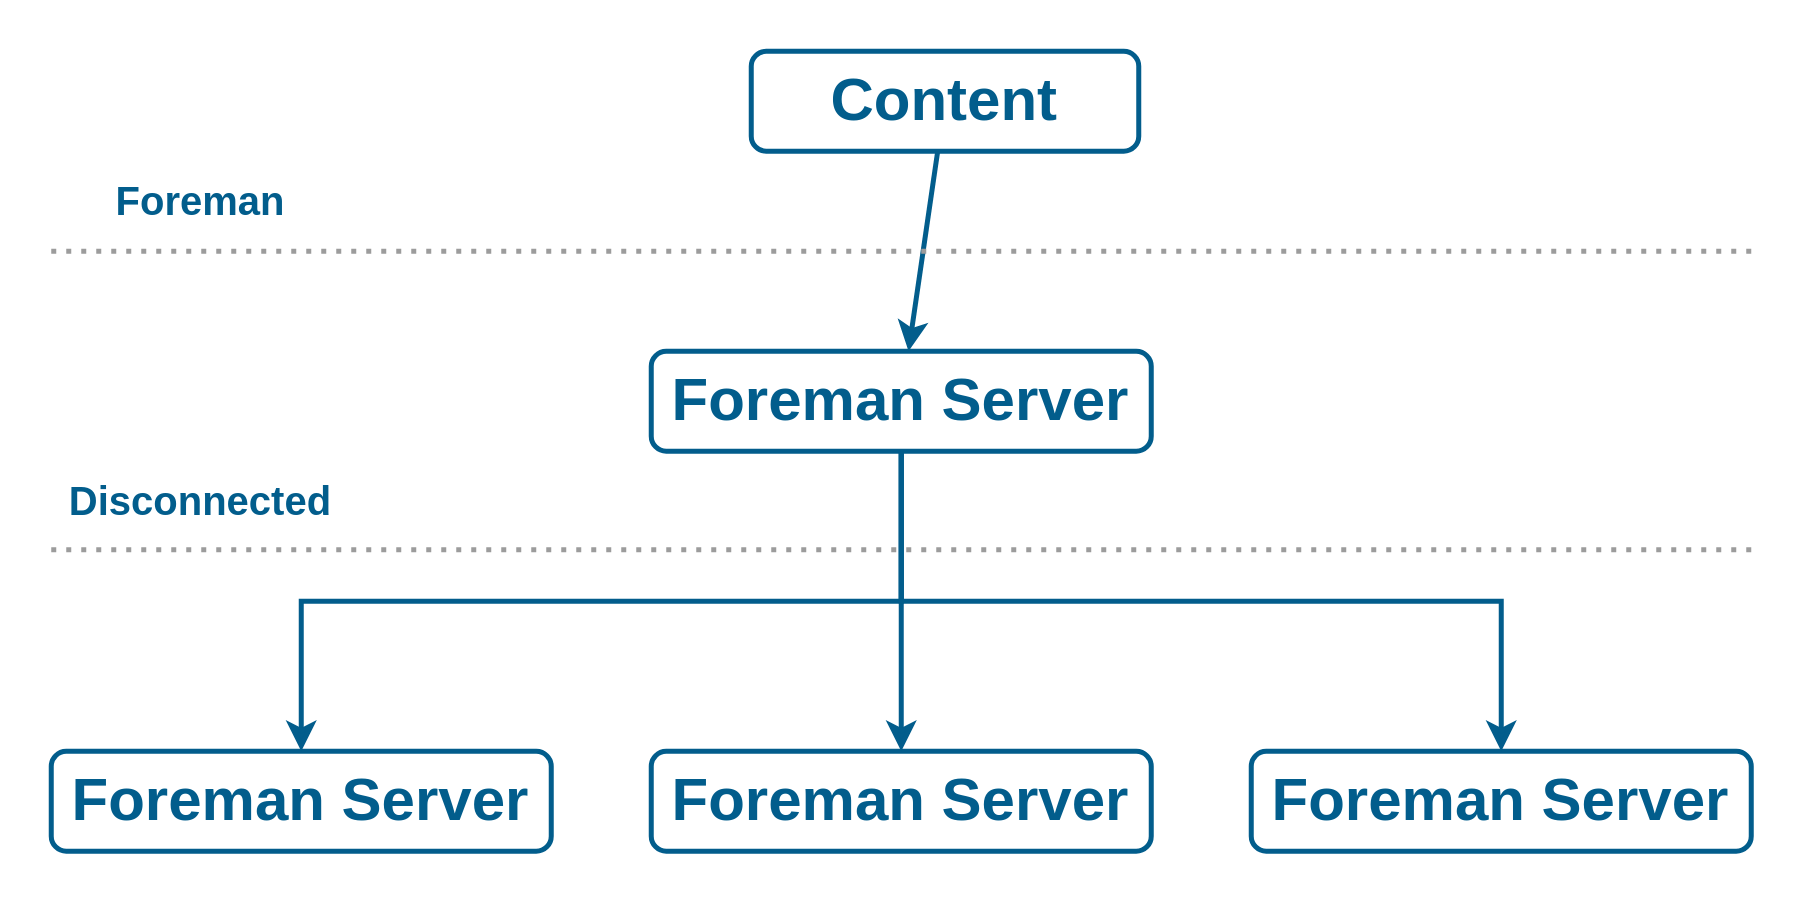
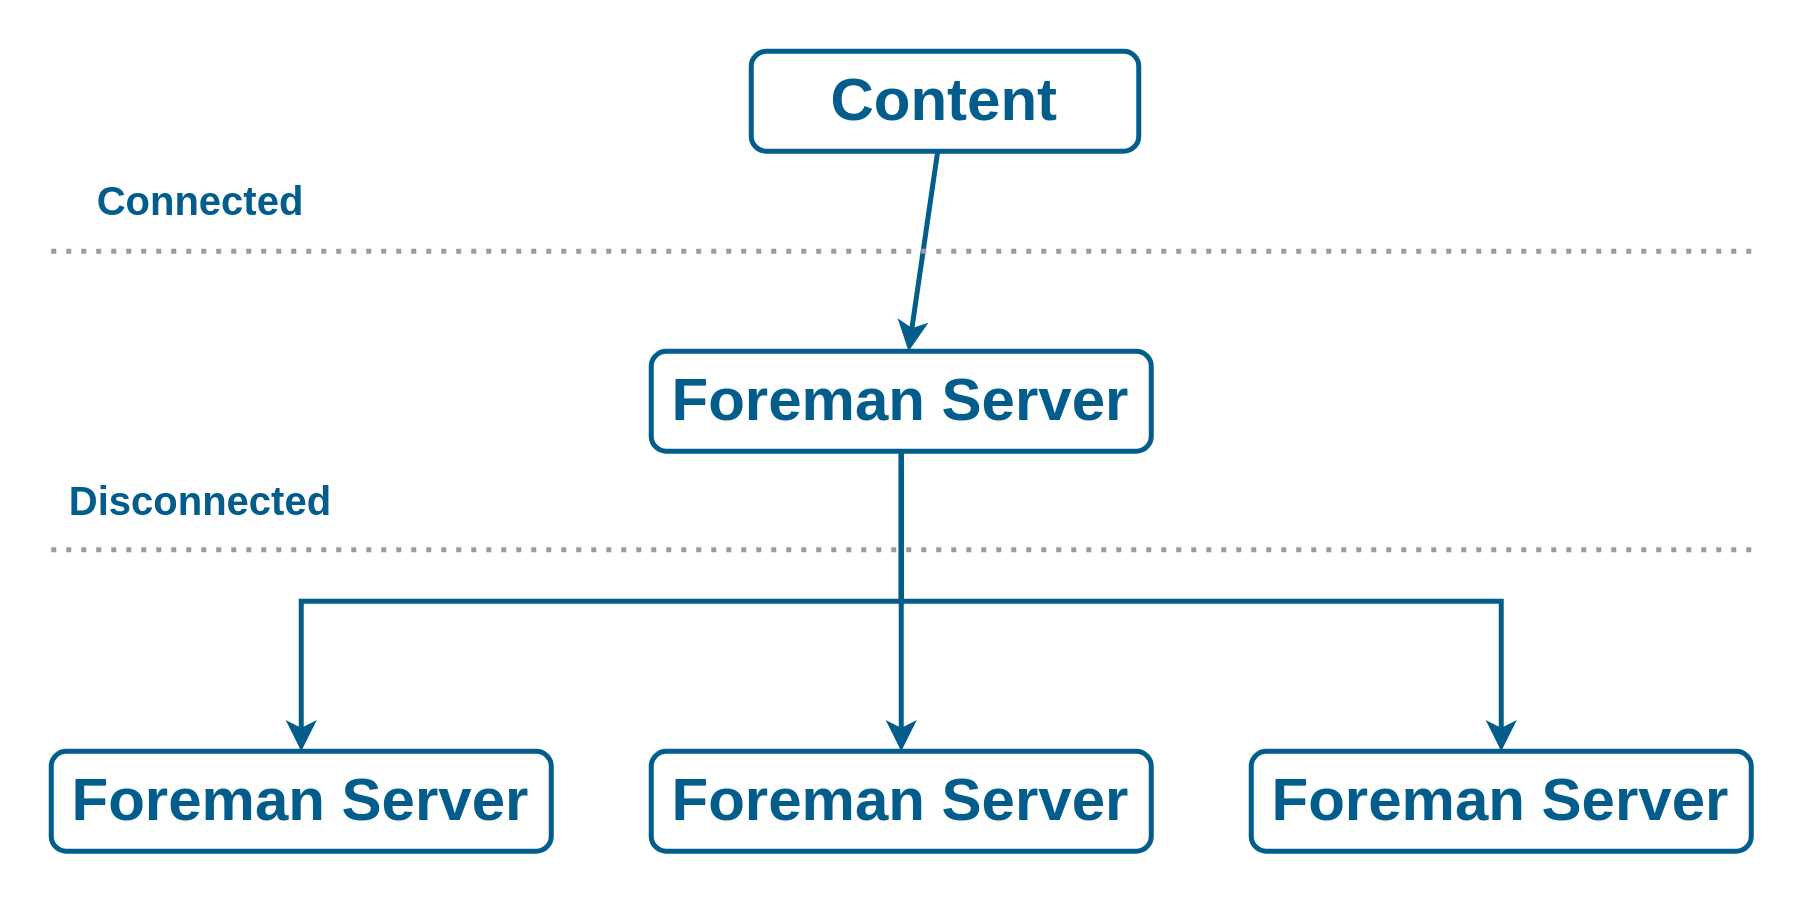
  <mxCell id="0" />
  <mxCell id="1" parent="0" />
  <mxCell id="2" value="Content" style="rounded=1;whiteSpace=wrap;html=1;fontSize=24;fontStyle=1;fontColor=#025D8C;fillColor=none;strokeColor=#025D8C;strokeWidth=2;" parent="1" vertex="1"><mxGeometry x="300" y="20" width="155" height="40" as="geometry" /></mxCell>
  <mxCell id="3" value="Foreman Server" style="rounded=1;whiteSpace=wrap;html=1;fontSize=24;fontStyle=1;fontColor=#025D8C;fillColor=none;strokeColor=#025D8C;strokeWidth=2;" parent="1" vertex="1"><mxGeometry x="260" y="140" width="200" height="40" as="geometry" /></mxCell>
  <mxCell id="4" value="" style="endArrow=classic;html=1;fontSize=14;fontColor=#025D8C;strokeColor=#025D8C;strokeWidth=2;" parent="1" source="2" target="3" edge="1"><mxGeometry width="50" height="50" relative="1" as="geometry"><mxPoint x="320" y="320" as="sourcePoint" /><mxPoint x="370" y="270" as="targetPoint" /></mxGeometry></mxCell>
  <mxCell id="5" value="" style="endArrow=classic;html=1;fontSize=14;fontColor=#025D8C;strokeColor=#025D8C;strokeWidth=2;" parent="1" source="3" edge="1"><mxGeometry width="50" height="50" relative="1" as="geometry"><mxPoint x="390" y="270" as="sourcePoint" /><mxPoint x="460" y="160" as="targetPoint" /></mxGeometry></mxCell>
  <mxCell id="6" value="Foreman Server" style="rounded=1;whiteSpace=wrap;html=1;fontSize=24;fontStyle=1;fontColor=#025D8C;fillColor=none;strokeColor=#025D8C;strokeWidth=2;" parent="1" vertex="1"><mxGeometry x="260" y="300" width="200" height="40" as="geometry" /></mxCell>
  <mxCell id="7" value="Foreman Server" style="rounded=1;whiteSpace=wrap;html=1;fontSize=24;fontStyle=1;fontColor=#025D8C;fillColor=none;strokeColor=#025D8C;strokeWidth=2;" parent="1" vertex="1"><mxGeometry x="500" y="300" width="200" height="40" as="geometry" /></mxCell>
  <mxCell id="8" value="Foreman Server" style="rounded=1;whiteSpace=wrap;html=1;fontSize=24;fontStyle=1;fontColor=#025D8C;fillColor=none;strokeColor=#025D8C;strokeWidth=2;" parent="1" vertex="1"><mxGeometry x="20" y="300" width="200" height="40" as="geometry" /></mxCell>
  <mxCell id="9" value="" style="endArrow=classic;html=1;fontSize=14;fontColor=#025D8C;strokeColor=#025D8C;strokeWidth=2;" parent="1" source="3" target="6" edge="1"><mxGeometry width="50" height="50" relative="1" as="geometry"><mxPoint x="370" y="110" as="sourcePoint" /><mxPoint x="370" y="150" as="targetPoint" /></mxGeometry></mxCell>
  <mxCell id="10" value="" style="endArrow=classic;html=1;fontSize=14;fontColor=#025D8C;strokeColor=#025D8C;strokeWidth=2;rounded=0;" parent="1" source="3" target="8" edge="1"><mxGeometry width="50" height="50" relative="1" as="geometry"><mxPoint x="370" y="190" as="sourcePoint" /><mxPoint x="370" y="310" as="targetPoint" /><Array as="points"><mxPoint x="360" y="240" /><mxPoint x="120" y="240" /></Array></mxGeometry></mxCell>
  <mxCell id="11" value="" style="endArrow=classic;html=1;fontSize=14;fontColor=#025D8C;strokeColor=#025D8C;strokeWidth=2;rounded=0;" parent="1" source="3" target="7" edge="1"><mxGeometry width="50" height="50" relative="1" as="geometry"><mxPoint x="370" y="190" as="sourcePoint" /><mxPoint x="370" y="310" as="targetPoint" /><Array as="points"><mxPoint x="360" y="240" /><mxPoint x="600" y="240" /></Array></mxGeometry></mxCell>
  <mxCell id="12" value="" style="endArrow=none;html=1;fontSize=14;fontColor=#025D8C;strokeWidth=2;dashed=1;dashPattern=1 2;strokeColor=#9C9C9C;endFill=0;" parent="1" edge="1"><mxGeometry width="50" height="50" relative="1" as="geometry"><mxPoint x="20" y="100" as="sourcePoint" /><mxPoint x="700" y="100" as="targetPoint" /></mxGeometry></mxCell>
- <mxCell id="13" value="Foreman" style="rounded=0;whiteSpace=wrap;html=1;fontSize=16;fontStyle=1;fontColor=#025D8C;fillColor=none;strokeColor=none;strokeWidth=2;" parent="1" vertex="1"><mxGeometry x="20" y="60" width="120" height="40" as="geometry" /></mxCell>
+ <mxCell id="13" value="Connected" style="rounded=0;whiteSpace=wrap;html=1;fontSize=16;fontStyle=1;fontColor=#025D8C;fillColor=none;strokeColor=none;strokeWidth=2;" parent="1" vertex="1"><mxGeometry x="20" y="60" width="120" height="40" as="geometry" /></mxCell>
  <mxCell id="14" value="" style="endArrow=none;html=1;fontSize=14;fontColor=#025D8C;strokeWidth=2;dashed=1;dashPattern=1 2;strokeColor=#9C9C9C;endFill=0;" parent="1" edge="1"><mxGeometry width="50" height="50" relative="1" as="geometry"><mxPoint x="20" y="219.41" as="sourcePoint" /><mxPoint x="700" y="219.41" as="targetPoint" /></mxGeometry></mxCell>
  <mxCell id="15" value="Disconnected" style="rounded=0;whiteSpace=wrap;html=1;fontSize=16;fontStyle=1;fontColor=#025D8C;fillColor=none;strokeColor=none;strokeWidth=2;" parent="1" vertex="1"><mxGeometry x="20" y="180" width="120" height="40" as="geometry" /></mxCell>
